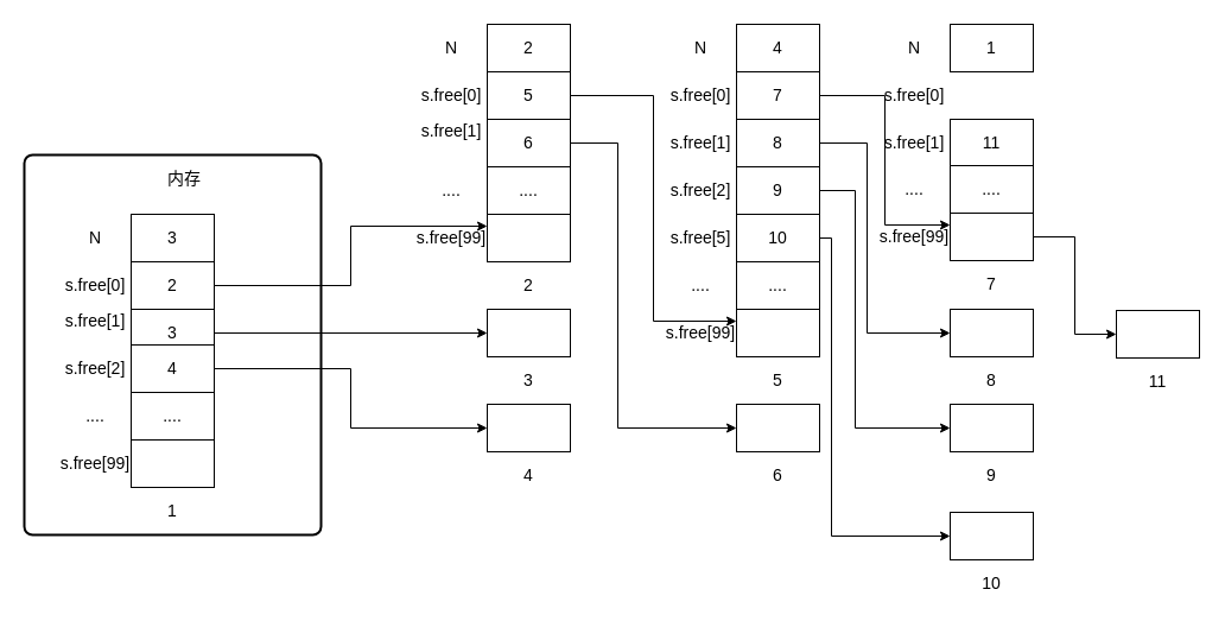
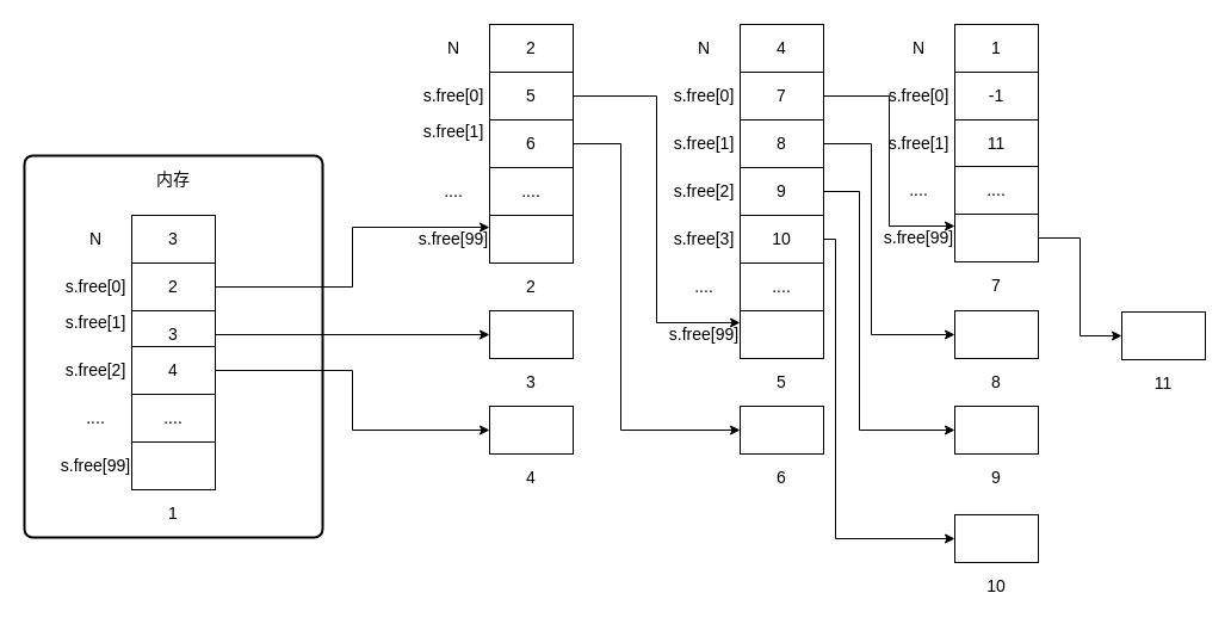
  <mxCell id="0" />
  <mxCell id="1" parent="0" />
  <mxCell id="2" value="" style="rounded=1;whiteSpace=wrap;html=1;absoluteArcSize=1;arcSize=14;strokeWidth=2;fontSize=14;" vertex="1" parent="1"><mxGeometry x="20" y="130" width="250" height="320" as="geometry" /></mxCell>
  <mxCell id="3" value="3" style="rounded=0;whiteSpace=wrap;html=1;fontSize=14;" vertex="1" parent="1"><mxGeometry x="110" y="180" width="70" height="40" as="geometry" /></mxCell>
  <mxCell id="4" style="edgeStyle=orthogonalEdgeStyle;rounded=0;orthogonalLoop=1;jettySize=auto;html=1;exitX=1;exitY=0.5;exitDx=0;exitDy=0;entryX=0;entryY=0.25;entryDx=0;entryDy=0;fontSize=14;" edge="1" parent="1" source="5" target="30"><mxGeometry relative="1" as="geometry" /></mxCell>
  <mxCell id="5" value="2" style="rounded=0;whiteSpace=wrap;html=1;fontSize=14;" vertex="1" parent="1"><mxGeometry x="110" y="220" width="70" height="40" as="geometry" /></mxCell>
  <mxCell id="6" style="edgeStyle=orthogonalEdgeStyle;rounded=0;orthogonalLoop=1;jettySize=auto;html=1;exitX=1;exitY=0.5;exitDx=0;exitDy=0;entryX=0;entryY=0.5;entryDx=0;entryDy=0;fontSize=14;" edge="1" parent="1" source="7" target="34"><mxGeometry relative="1" as="geometry" /></mxCell>
  <mxCell id="7" value="3" style="rounded=0;whiteSpace=wrap;html=1;fontSize=14;" vertex="1" parent="1"><mxGeometry x="110" y="260" width="70" height="40" as="geometry" /></mxCell>
  <mxCell id="8" style="edgeStyle=orthogonalEdgeStyle;rounded=0;orthogonalLoop=1;jettySize=auto;html=1;exitX=1;exitY=0.5;exitDx=0;exitDy=0;entryX=0;entryY=0.5;entryDx=0;entryDy=0;fontSize=14;" edge="1" parent="1" source="9" target="35"><mxGeometry relative="1" as="geometry" /></mxCell>
  <mxCell id="9" value="4" style="rounded=0;whiteSpace=wrap;html=1;fontSize=14;" vertex="1" parent="1"><mxGeometry x="110" y="290" width="70" height="40" as="geometry" /></mxCell>
  <mxCell id="10" value="...." style="rounded=0;whiteSpace=wrap;html=1;fontSize=14;" vertex="1" parent="1"><mxGeometry x="110" y="330" width="70" height="40" as="geometry" /></mxCell>
  <mxCell id="11" value="N" style="text;html=1;strokeColor=none;fillColor=none;align=center;verticalAlign=middle;whiteSpace=wrap;rounded=0;fontSize=14;" vertex="1" parent="1"><mxGeometry x="60" y="190" width="40" height="20" as="geometry" /></mxCell>
  <mxCell id="12" value="s.free[0]" style="text;html=1;strokeColor=none;fillColor=none;align=center;verticalAlign=middle;whiteSpace=wrap;rounded=0;fontSize=14;" vertex="1" parent="1"><mxGeometry x="60" y="230" width="40" height="20" as="geometry" /></mxCell>
  <mxCell id="13" value="s.free[1]" style="text;html=1;strokeColor=none;fillColor=none;align=center;verticalAlign=middle;whiteSpace=wrap;rounded=0;fontSize=14;" vertex="1" parent="1"><mxGeometry x="60" y="260" width="40" height="20" as="geometry" /></mxCell>
  <mxCell id="14" value="s.free[2]" style="text;html=1;strokeColor=none;fillColor=none;align=center;verticalAlign=middle;whiteSpace=wrap;rounded=0;fontSize=14;" vertex="1" parent="1"><mxGeometry x="60" y="300" width="40" height="20" as="geometry" /></mxCell>
  <mxCell id="15" value="s.free[99]" style="text;html=1;strokeColor=none;fillColor=none;align=center;verticalAlign=middle;whiteSpace=wrap;rounded=0;fontSize=14;" vertex="1" parent="1"><mxGeometry x="60" y="380" width="40" height="20" as="geometry" /></mxCell>
  <mxCell id="16" value="" style="rounded=0;whiteSpace=wrap;html=1;fontSize=14;" vertex="1" parent="1"><mxGeometry x="110" y="370" width="70" height="40" as="geometry" /></mxCell>
  <mxCell id="17" value="...." style="text;html=1;strokeColor=none;fillColor=none;align=center;verticalAlign=middle;whiteSpace=wrap;rounded=0;fontSize=14;" vertex="1" parent="1"><mxGeometry x="60" y="340" width="40" height="20" as="geometry" /></mxCell>
  <mxCell id="18" value="1" style="text;html=1;strokeColor=none;fillColor=none;align=center;verticalAlign=middle;whiteSpace=wrap;rounded=0;fontSize=14;" vertex="1" parent="1"><mxGeometry x="125" y="420" width="40" height="20" as="geometry" /></mxCell>
- <mxCell id="19" value="内存" style="text;html=1;strokeColor=none;fillColor=none;align=center;verticalAlign=middle;whiteSpace=wrap;rounded=0;fontSize=14;" vertex="1" parent="1"><mxGeometry x="135" y="140" width="40" height="20" as="geometry" /></mxCell>
+ <mxCell id="19" value="内存" style="text;html=1;strokeColor=none;fillColor=none;align=center;verticalAlign=middle;whiteSpace=wrap;rounded=0;fontSize=14;" vertex="1" parent="1"><mxGeometry x="125" y="140" width="40" height="20" as="geometry" /></mxCell>
  <mxCell id="20" value="2" style="rounded=0;whiteSpace=wrap;html=1;fontSize=14;" vertex="1" parent="1"><mxGeometry x="410" y="20" width="70" height="40" as="geometry" /></mxCell>
  <mxCell id="21" style="edgeStyle=orthogonalEdgeStyle;rounded=0;orthogonalLoop=1;jettySize=auto;html=1;exitX=1;exitY=0.5;exitDx=0;exitDy=0;entryX=0;entryY=0.25;entryDx=0;entryDy=0;fontSize=14;" edge="1" parent="1" source="22" target="48"><mxGeometry relative="1" as="geometry" /></mxCell>
  <mxCell id="22" value="5" style="rounded=0;whiteSpace=wrap;html=1;fontSize=14;" vertex="1" parent="1"><mxGeometry x="410" y="60" width="70" height="40" as="geometry" /></mxCell>
  <mxCell id="23" style="edgeStyle=orthogonalEdgeStyle;rounded=0;orthogonalLoop=1;jettySize=auto;html=1;exitX=1;exitY=0.5;exitDx=0;exitDy=0;entryX=0;entryY=0.5;entryDx=0;entryDy=0;fontSize=14;" edge="1" parent="1" source="24" target="52"><mxGeometry relative="1" as="geometry"><Array as="points"><mxPoint x="520" y="120" /><mxPoint x="520" y="360" /></Array></mxGeometry></mxCell>
  <mxCell id="24" value="6" style="rounded=0;whiteSpace=wrap;html=1;fontSize=14;" vertex="1" parent="1"><mxGeometry x="410" y="100" width="70" height="40" as="geometry" /></mxCell>
  <mxCell id="25" value="...." style="rounded=0;whiteSpace=wrap;html=1;fontSize=14;" vertex="1" parent="1"><mxGeometry x="410" y="140" width="70" height="40" as="geometry" /></mxCell>
  <mxCell id="26" value="N" style="text;html=1;strokeColor=none;fillColor=none;align=center;verticalAlign=middle;whiteSpace=wrap;rounded=0;fontSize=14;" vertex="1" parent="1"><mxGeometry x="360" y="30" width="40" height="20" as="geometry" /></mxCell>
  <mxCell id="27" value="s.free[0]" style="text;html=1;strokeColor=none;fillColor=none;align=center;verticalAlign=middle;whiteSpace=wrap;rounded=0;fontSize=14;" vertex="1" parent="1"><mxGeometry x="360" y="70" width="40" height="20" as="geometry" /></mxCell>
  <mxCell id="28" value="s.free[1]" style="text;html=1;strokeColor=none;fillColor=none;align=center;verticalAlign=middle;whiteSpace=wrap;rounded=0;fontSize=14;" vertex="1" parent="1"><mxGeometry x="360" y="100" width="40" height="20" as="geometry" /></mxCell>
  <mxCell id="29" value="s.free[99]" style="text;html=1;strokeColor=none;fillColor=none;align=center;verticalAlign=middle;whiteSpace=wrap;rounded=0;fontSize=14;" vertex="1" parent="1"><mxGeometry x="360" y="190" width="40" height="20" as="geometry" /></mxCell>
  <mxCell id="30" value="" style="rounded=0;whiteSpace=wrap;html=1;fontSize=14;" vertex="1" parent="1"><mxGeometry x="410" y="180" width="70" height="40" as="geometry" /></mxCell>
  <mxCell id="31" value="...." style="text;html=1;strokeColor=none;fillColor=none;align=center;verticalAlign=middle;whiteSpace=wrap;rounded=0;fontSize=14;" vertex="1" parent="1"><mxGeometry x="360" y="150" width="40" height="20" as="geometry" /></mxCell>
  <mxCell id="32" value="2" style="text;html=1;strokeColor=none;fillColor=none;align=center;verticalAlign=middle;whiteSpace=wrap;rounded=0;fontSize=14;" vertex="1" parent="1"><mxGeometry x="425" y="230" width="40" height="20" as="geometry" /></mxCell>
  <mxCell id="33" style="edgeStyle=orthogonalEdgeStyle;rounded=0;orthogonalLoop=1;jettySize=auto;html=1;exitX=0.5;exitY=1;exitDx=0;exitDy=0;fontSize=14;" edge="1" parent="1" source="32" target="32"><mxGeometry relative="1" as="geometry" /></mxCell>
  <mxCell id="34" value="" style="rounded=0;whiteSpace=wrap;html=1;fontSize=14;" vertex="1" parent="1"><mxGeometry x="410" y="260" width="70" height="40" as="geometry" /></mxCell>
  <mxCell id="35" value="" style="rounded=0;whiteSpace=wrap;html=1;fontSize=14;" vertex="1" parent="1"><mxGeometry x="410" y="340" width="70" height="40" as="geometry" /></mxCell>
  <mxCell id="36" value="3" style="text;html=1;strokeColor=none;fillColor=none;align=center;verticalAlign=middle;whiteSpace=wrap;rounded=0;fontSize=14;" vertex="1" parent="1"><mxGeometry x="425" y="310" width="40" height="20" as="geometry" /></mxCell>
  <mxCell id="37" value="4" style="text;html=1;strokeColor=none;fillColor=none;align=center;verticalAlign=middle;whiteSpace=wrap;rounded=0;fontSize=14;" vertex="1" parent="1"><mxGeometry x="425" y="390" width="40" height="20" as="geometry" /></mxCell>
  <mxCell id="38" value="4" style="rounded=0;whiteSpace=wrap;html=1;fontSize=14;" vertex="1" parent="1"><mxGeometry x="620" y="20" width="70" height="40" as="geometry" /></mxCell>
  <mxCell id="39" style="edgeStyle=orthogonalEdgeStyle;rounded=0;orthogonalLoop=1;jettySize=auto;html=1;exitX=1;exitY=0.5;exitDx=0;exitDy=0;entryX=0;entryY=0.25;entryDx=0;entryDy=0;fontSize=14;" edge="1" parent="1" source="40" target="69"><mxGeometry relative="1" as="geometry" /></mxCell>
  <mxCell id="40" value="7" style="rounded=0;whiteSpace=wrap;html=1;fontSize=14;" vertex="1" parent="1"><mxGeometry x="620" y="60" width="70" height="40" as="geometry" /></mxCell>
  <mxCell id="41" style="edgeStyle=orthogonalEdgeStyle;rounded=0;orthogonalLoop=1;jettySize=auto;html=1;exitX=1;exitY=0.5;exitDx=0;exitDy=0;entryX=0;entryY=0.5;entryDx=0;entryDy=0;fontSize=14;" edge="1" parent="1" source="42" target="73"><mxGeometry relative="1" as="geometry"><Array as="points"><mxPoint x="730" y="120" /><mxPoint x="730" y="280" /></Array></mxGeometry></mxCell>
  <mxCell id="42" value="8" style="rounded=0;whiteSpace=wrap;html=1;fontSize=14;" vertex="1" parent="1"><mxGeometry x="620" y="100" width="70" height="40" as="geometry" /></mxCell>
  <mxCell id="43" value="...." style="rounded=0;whiteSpace=wrap;html=1;fontSize=14;" vertex="1" parent="1"><mxGeometry x="620" y="220" width="70" height="40" as="geometry" /></mxCell>
  <mxCell id="44" value="N" style="text;html=1;strokeColor=none;fillColor=none;align=center;verticalAlign=middle;whiteSpace=wrap;rounded=0;fontSize=14;" vertex="1" parent="1"><mxGeometry x="570" y="30" width="40" height="20" as="geometry" /></mxCell>
  <mxCell id="45" value="s.free[0]" style="text;html=1;strokeColor=none;fillColor=none;align=center;verticalAlign=middle;whiteSpace=wrap;rounded=0;fontSize=14;" vertex="1" parent="1"><mxGeometry x="570" y="70" width="40" height="20" as="geometry" /></mxCell>
  <mxCell id="46" value="s.free[1]" style="text;html=1;strokeColor=none;fillColor=none;align=center;verticalAlign=middle;whiteSpace=wrap;rounded=0;fontSize=14;" vertex="1" parent="1"><mxGeometry x="570" y="110" width="40" height="20" as="geometry" /></mxCell>
  <mxCell id="47" value="s.free[99]" style="text;html=1;strokeColor=none;fillColor=none;align=center;verticalAlign=middle;whiteSpace=wrap;rounded=0;fontSize=14;" vertex="1" parent="1"><mxGeometry x="570" y="270" width="40" height="20" as="geometry" /></mxCell>
  <mxCell id="48" value="" style="rounded=0;whiteSpace=wrap;html=1;fontSize=14;" vertex="1" parent="1"><mxGeometry x="620" y="260" width="70" height="40" as="geometry" /></mxCell>
  <mxCell id="49" value="...." style="text;html=1;strokeColor=none;fillColor=none;align=center;verticalAlign=middle;whiteSpace=wrap;rounded=0;fontSize=14;" vertex="1" parent="1"><mxGeometry x="570" y="230" width="40" height="20" as="geometry" /></mxCell>
  <mxCell id="50" value="5" style="text;html=1;strokeColor=none;fillColor=none;align=center;verticalAlign=middle;whiteSpace=wrap;rounded=0;fontSize=14;" vertex="1" parent="1"><mxGeometry x="635" y="310" width="40" height="20" as="geometry" /></mxCell>
  <mxCell id="51" style="edgeStyle=orthogonalEdgeStyle;rounded=0;orthogonalLoop=1;jettySize=auto;html=1;exitX=0.5;exitY=1;exitDx=0;exitDy=0;fontSize=14;" edge="1" parent="1" source="50" target="50"><mxGeometry relative="1" as="geometry" /></mxCell>
  <mxCell id="52" value="" style="rounded=0;whiteSpace=wrap;html=1;fontSize=14;" vertex="1" parent="1"><mxGeometry x="620" y="340" width="70" height="40" as="geometry" /></mxCell>
  <mxCell id="53" value="6" style="text;html=1;strokeColor=none;fillColor=none;align=center;verticalAlign=middle;whiteSpace=wrap;rounded=0;fontSize=14;" vertex="1" parent="1"><mxGeometry x="635" y="390" width="40" height="20" as="geometry" /></mxCell>
  <mxCell id="54" style="edgeStyle=orthogonalEdgeStyle;rounded=0;orthogonalLoop=1;jettySize=auto;html=1;exitX=1;exitY=0.5;exitDx=0;exitDy=0;entryX=0;entryY=0.5;entryDx=0;entryDy=0;fontSize=14;" edge="1" parent="1" source="55" target="76"><mxGeometry relative="1" as="geometry"><Array as="points"><mxPoint x="720" y="160" /><mxPoint x="720" y="360" /></Array></mxGeometry></mxCell>
  <mxCell id="55" value="9" style="rounded=0;whiteSpace=wrap;html=1;fontSize=14;" vertex="1" parent="1"><mxGeometry x="620" y="140" width="70" height="40" as="geometry" /></mxCell>
  <mxCell id="56" style="edgeStyle=orthogonalEdgeStyle;rounded=0;orthogonalLoop=1;jettySize=auto;html=1;exitX=1;exitY=0.5;exitDx=0;exitDy=0;entryX=0;entryY=0.5;entryDx=0;entryDy=0;fontSize=14;" edge="1" parent="1" source="57" target="79"><mxGeometry relative="1" as="geometry"><Array as="points"><mxPoint x="700" y="200" /><mxPoint x="700" y="451" /></Array></mxGeometry></mxCell>
  <mxCell id="57" value="10" style="rounded=0;whiteSpace=wrap;html=1;fontSize=14;" vertex="1" parent="1"><mxGeometry x="620" y="180" width="70" height="40" as="geometry" /></mxCell>
  <mxCell id="58" value="s.free[2]" style="text;html=1;strokeColor=none;fillColor=none;align=center;verticalAlign=middle;whiteSpace=wrap;rounded=0;fontSize=14;" vertex="1" parent="1"><mxGeometry x="570" y="150" width="40" height="20" as="geometry" /></mxCell>
- <mxCell id="59" value="s.free[5]" style="text;html=1;strokeColor=none;fillColor=none;align=center;verticalAlign=middle;whiteSpace=wrap;rounded=0;fontSize=14;" vertex="1" parent="1"><mxGeometry x="570" y="190" width="40" height="20" as="geometry" /></mxCell>
+ <mxCell id="59" value="s.free[3]" style="text;html=1;strokeColor=none;fillColor=none;align=center;verticalAlign=middle;whiteSpace=wrap;rounded=0;fontSize=14;" vertex="1" parent="1"><mxGeometry x="570" y="190" width="40" height="20" as="geometry" /></mxCell>
  <mxCell id="60" value="1" style="rounded=0;whiteSpace=wrap;html=1;fontSize=14;" vertex="1" parent="1"><mxGeometry x="800" y="20" width="70" height="40" as="geometry" /></mxCell>
+ <mxCell id="61" value="-1" style="rounded=0;whiteSpace=wrap;html=1;fontSize=14;" vertex="1" parent="1"><mxGeometry x="800" y="60" width="70" height="40" as="geometry" /></mxCell>
  <mxCell id="62" value="11" style="rounded=0;whiteSpace=wrap;html=1;fontSize=14;" vertex="1" parent="1"><mxGeometry x="800" y="100" width="70" height="40" as="geometry" /></mxCell>
  <mxCell id="63" value="...." style="rounded=0;whiteSpace=wrap;html=1;fontSize=14;" vertex="1" parent="1"><mxGeometry x="800" y="139" width="70" height="40" as="geometry" /></mxCell>
  <mxCell id="64" value="N" style="text;html=1;strokeColor=none;fillColor=none;align=center;verticalAlign=middle;whiteSpace=wrap;rounded=0;fontSize=14;" vertex="1" parent="1"><mxGeometry x="750" y="30" width="40" height="20" as="geometry" /></mxCell>
  <mxCell id="65" value="s.free[0]" style="text;html=1;strokeColor=none;fillColor=none;align=center;verticalAlign=middle;whiteSpace=wrap;rounded=0;fontSize=14;" vertex="1" parent="1"><mxGeometry x="750" y="70" width="40" height="20" as="geometry" /></mxCell>
  <mxCell id="66" value="s.free[1]" style="text;html=1;strokeColor=none;fillColor=none;align=center;verticalAlign=middle;whiteSpace=wrap;rounded=0;fontSize=14;" vertex="1" parent="1"><mxGeometry x="750" y="110" width="40" height="20" as="geometry" /></mxCell>
  <mxCell id="67" value="s.free[99]" style="text;html=1;strokeColor=none;fillColor=none;align=center;verticalAlign=middle;whiteSpace=wrap;rounded=0;fontSize=14;" vertex="1" parent="1"><mxGeometry x="750" y="189" width="40" height="20" as="geometry" /></mxCell>
  <mxCell id="68" style="edgeStyle=orthogonalEdgeStyle;rounded=0;orthogonalLoop=1;jettySize=auto;html=1;exitX=1;exitY=0.5;exitDx=0;exitDy=0;entryX=0;entryY=0.5;entryDx=0;entryDy=0;fontSize=14;" edge="1" parent="1" source="69" target="82"><mxGeometry relative="1" as="geometry" /></mxCell>
  <mxCell id="69" value="" style="rounded=0;whiteSpace=wrap;html=1;fontSize=14;" vertex="1" parent="1"><mxGeometry x="800" y="179" width="70" height="40" as="geometry" /></mxCell>
  <mxCell id="70" value="...." style="text;html=1;strokeColor=none;fillColor=none;align=center;verticalAlign=middle;whiteSpace=wrap;rounded=0;fontSize=14;" vertex="1" parent="1"><mxGeometry x="750" y="149" width="40" height="20" as="geometry" /></mxCell>
  <mxCell id="71" value="7" style="text;html=1;strokeColor=none;fillColor=none;align=center;verticalAlign=middle;whiteSpace=wrap;rounded=0;fontSize=14;" vertex="1" parent="1"><mxGeometry x="815" y="229" width="40" height="20" as="geometry" /></mxCell>
  <mxCell id="72" style="edgeStyle=orthogonalEdgeStyle;rounded=0;orthogonalLoop=1;jettySize=auto;html=1;exitX=0.5;exitY=1;exitDx=0;exitDy=0;fontSize=14;" edge="1" parent="1" source="71" target="71"><mxGeometry relative="1" as="geometry" /></mxCell>
  <mxCell id="73" value="" style="rounded=0;whiteSpace=wrap;html=1;fontSize=14;" vertex="1" parent="1"><mxGeometry x="800" y="260" width="70" height="40" as="geometry" /></mxCell>
  <mxCell id="74" value="8" style="text;html=1;strokeColor=none;fillColor=none;align=center;verticalAlign=middle;whiteSpace=wrap;rounded=0;fontSize=14;" vertex="1" parent="1"><mxGeometry x="815" y="310" width="40" height="20" as="geometry" /></mxCell>
  <mxCell id="75" style="edgeStyle=orthogonalEdgeStyle;rounded=0;orthogonalLoop=1;jettySize=auto;html=1;exitX=0.5;exitY=1;exitDx=0;exitDy=0;fontSize=14;" edge="1" parent="1"><mxGeometry relative="1" as="geometry"><mxPoint x="835" y="329" as="sourcePoint" /><mxPoint x="835" y="329" as="targetPoint" /></mxGeometry></mxCell>
  <mxCell id="76" value="" style="rounded=0;whiteSpace=wrap;html=1;fontSize=14;" vertex="1" parent="1"><mxGeometry x="800" y="340" width="70" height="40" as="geometry" /></mxCell>
  <mxCell id="77" value="9" style="text;html=1;strokeColor=none;fillColor=none;align=center;verticalAlign=middle;whiteSpace=wrap;rounded=0;fontSize=14;" vertex="1" parent="1"><mxGeometry x="815" y="390" width="40" height="20" as="geometry" /></mxCell>
  <mxCell id="78" style="edgeStyle=orthogonalEdgeStyle;rounded=0;orthogonalLoop=1;jettySize=auto;html=1;exitX=0.5;exitY=1;exitDx=0;exitDy=0;fontSize=14;" edge="1" parent="1"><mxGeometry relative="1" as="geometry"><mxPoint x="835" y="420" as="sourcePoint" /><mxPoint x="835" y="420" as="targetPoint" /></mxGeometry></mxCell>
  <mxCell id="79" value="" style="rounded=0;whiteSpace=wrap;html=1;fontSize=14;" vertex="1" parent="1"><mxGeometry x="800" y="431" width="70" height="40" as="geometry" /></mxCell>
  <mxCell id="80" value="10" style="text;html=1;strokeColor=none;fillColor=none;align=center;verticalAlign=middle;whiteSpace=wrap;rounded=0;fontSize=14;" vertex="1" parent="1"><mxGeometry x="815" y="481" width="40" height="20" as="geometry" /></mxCell>
  <mxCell id="81" style="edgeStyle=orthogonalEdgeStyle;rounded=0;orthogonalLoop=1;jettySize=auto;html=1;exitX=0.5;exitY=1;exitDx=0;exitDy=0;fontSize=14;" edge="1" parent="1"><mxGeometry relative="1" as="geometry"><mxPoint x="975" y="250" as="sourcePoint" /><mxPoint x="975" y="250" as="targetPoint" /></mxGeometry></mxCell>
  <mxCell id="82" value="" style="rounded=0;whiteSpace=wrap;html=1;fontSize=14;" vertex="1" parent="1"><mxGeometry x="940" y="261" width="70" height="40" as="geometry" /></mxCell>
  <mxCell id="83" value="11" style="text;html=1;strokeColor=none;fillColor=none;align=center;verticalAlign=middle;whiteSpace=wrap;rounded=0;fontSize=14;" vertex="1" parent="1"><mxGeometry x="955" y="311" width="40" height="20" as="geometry" /></mxCell>
